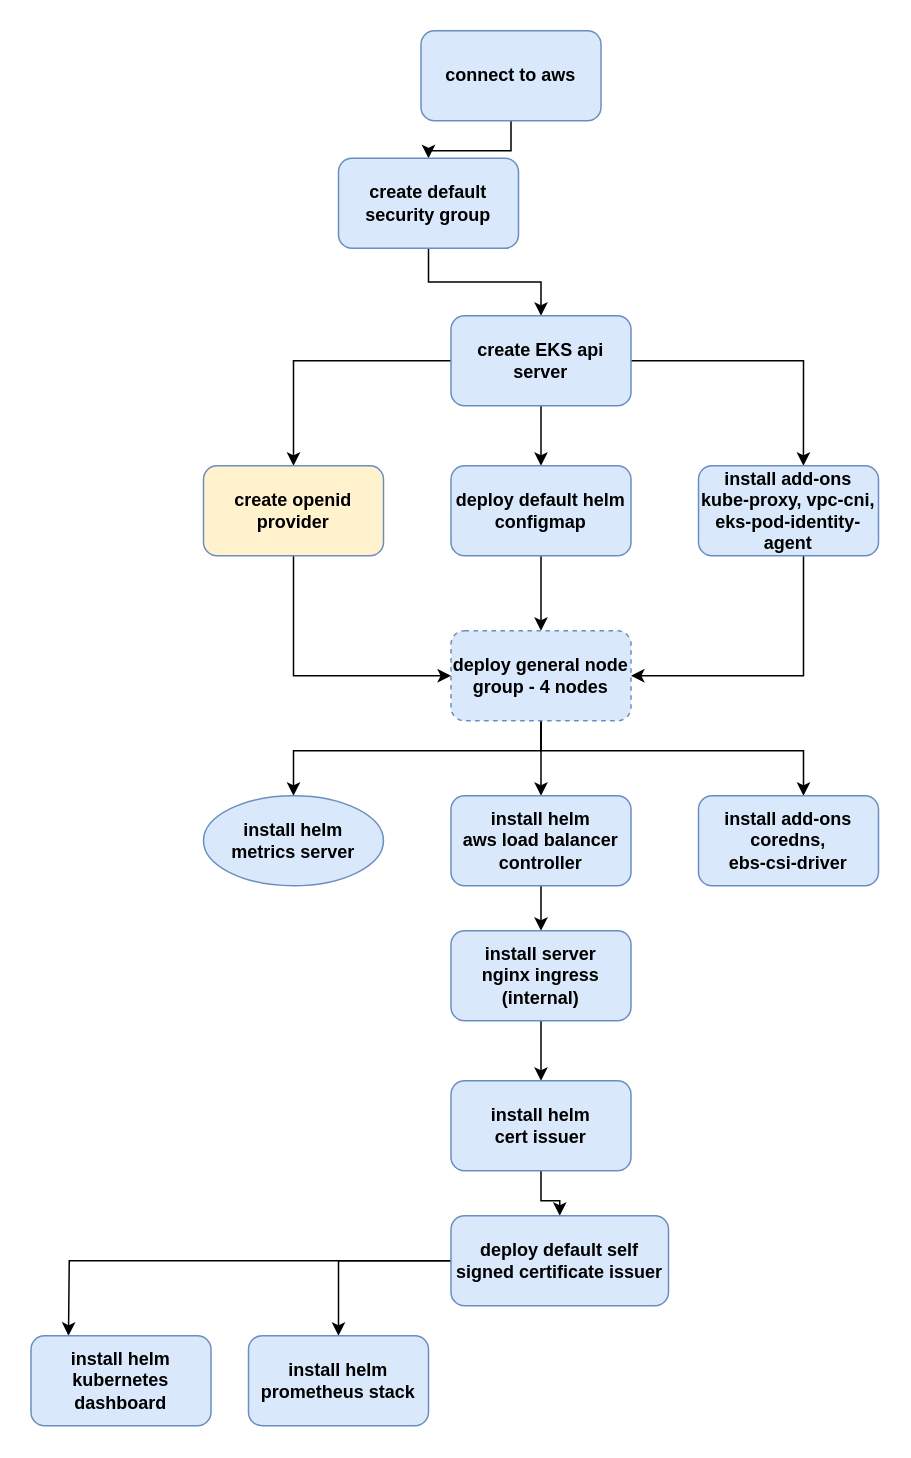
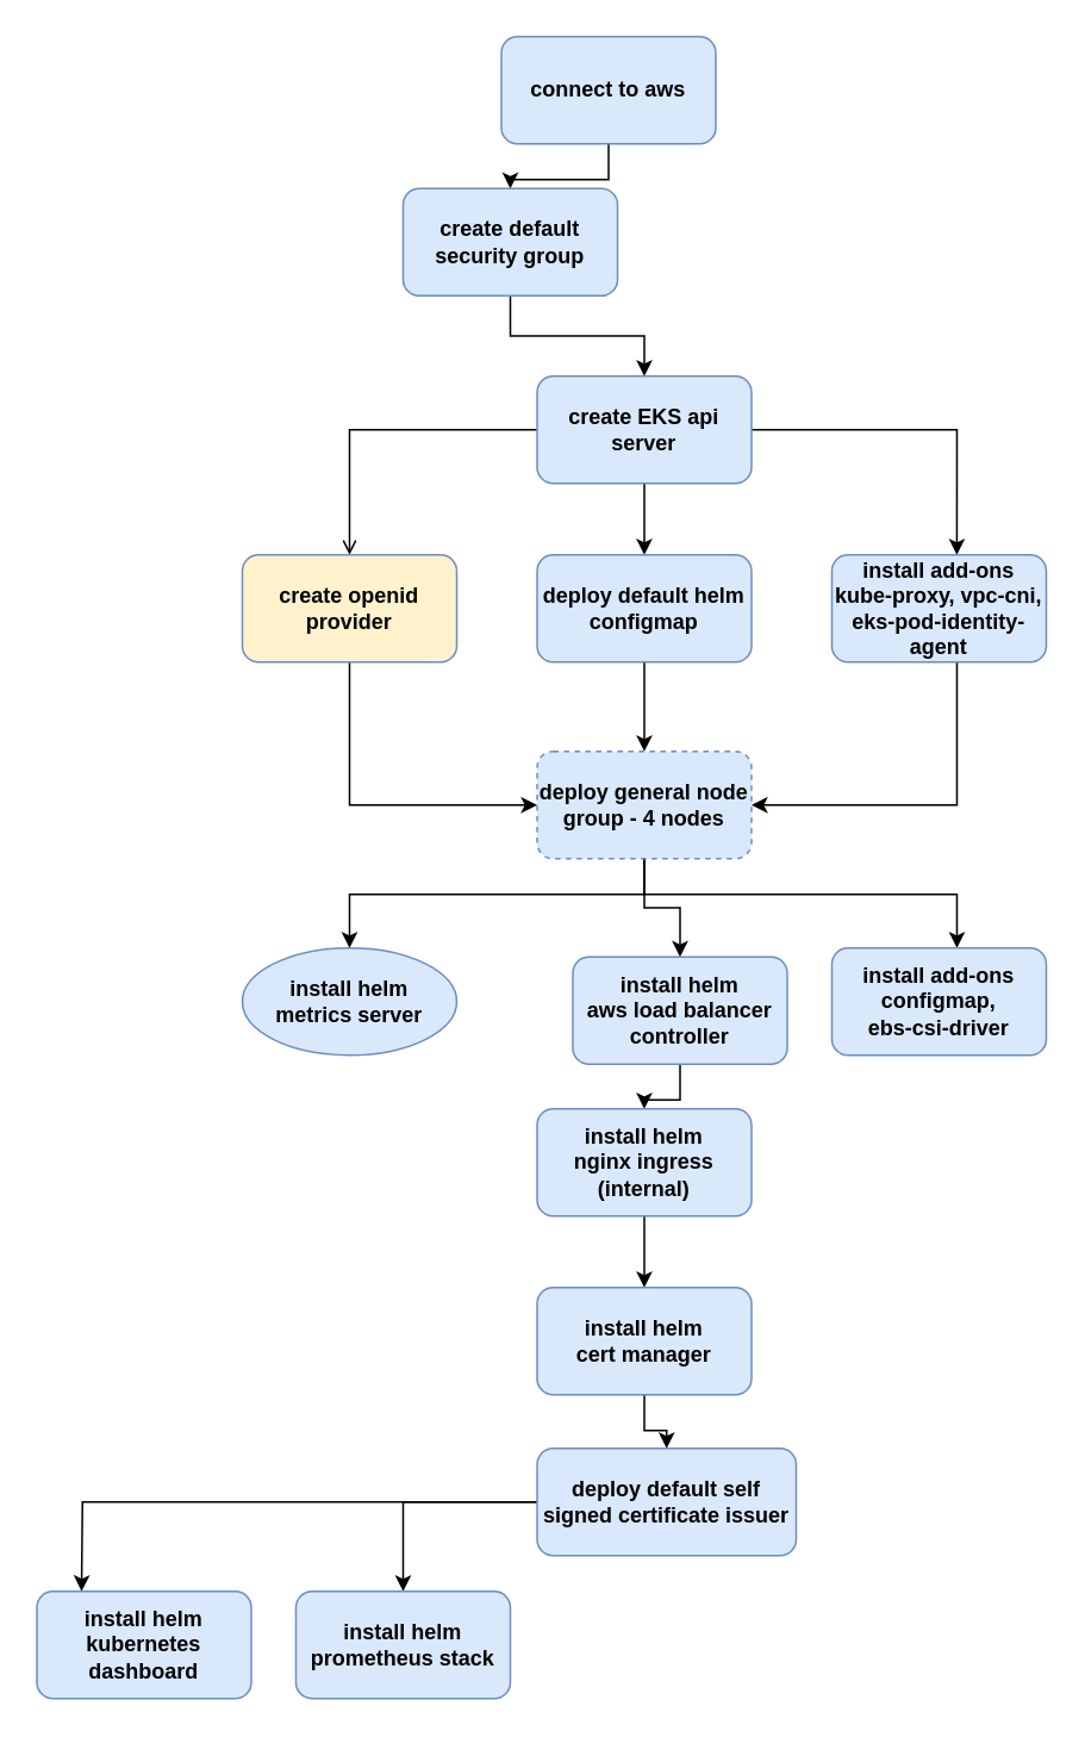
  <mxCell id="0" />
  <mxCell id="1" parent="0" />
  <mxCell id="2" style="edgeStyle=orthogonalEdgeStyle;rounded=0;orthogonalLoop=1;jettySize=auto;html=1;entryX=0.5;entryY=0;entryDx=0;entryDy=0;" edge="1" parent="1" source="3" target="5"><mxGeometry relative="1" as="geometry" /></mxCell>
  <mxCell id="3" value="&lt;b&gt;connect to aws&lt;/b&gt;" style="rounded=1;whiteSpace=wrap;html=1;fillColor=#dae8fc;strokeColor=#6c8ebf;" vertex="1" parent="1"><mxGeometry x="280" y="20" width="120" height="60" as="geometry" /></mxCell>
  <mxCell id="4" style="edgeStyle=orthogonalEdgeStyle;rounded=0;orthogonalLoop=1;jettySize=auto;html=1;" edge="1" parent="1" source="5" target="9"><mxGeometry relative="1" as="geometry" /></mxCell>
  <mxCell id="5" value="&lt;b&gt;create default security group&lt;br&gt;&lt;/b&gt;" style="rounded=1;whiteSpace=wrap;html=1;fillColor=#dae8fc;strokeColor=#6c8ebf;" vertex="1" parent="1"><mxGeometry x="225" y="105" width="120" height="60" as="geometry" /></mxCell>
- <mxCell id="6" style="edgeStyle=orthogonalEdgeStyle;rounded=0;orthogonalLoop=1;jettySize=auto;html=1;entryX=0.5;entryY=0;entryDx=0;entryDy=0;" edge="1" parent="1" source="9" target="11"><mxGeometry relative="1" as="geometry" /></mxCell>
+ <mxCell id="6" style="edgeStyle=orthogonalEdgeStyle;rounded=0;orthogonalLoop=1;jettySize=auto;html=1;entryX=0.5;entryY=0;entryDx=0;entryDy=0;endArrow=open;" edge="1" parent="1" source="9" target="11"><mxGeometry relative="1" as="geometry" /></mxCell>
  <mxCell id="7" style="edgeStyle=orthogonalEdgeStyle;rounded=0;orthogonalLoop=1;jettySize=auto;html=1;" edge="1" parent="1" source="9" target="13"><mxGeometry relative="1" as="geometry" /></mxCell>
  <mxCell id="8" style="edgeStyle=orthogonalEdgeStyle;rounded=0;orthogonalLoop=1;jettySize=auto;html=1;entryX=0.583;entryY=0;entryDx=0;entryDy=0;entryPerimeter=0;" edge="1" parent="1" source="9" target="15"><mxGeometry relative="1" as="geometry" /></mxCell>
  <mxCell id="9" value="&lt;b&gt;create EKS api server&lt;br&gt;&lt;/b&gt;" style="rounded=1;whiteSpace=wrap;html=1;fillColor=#dae8fc;strokeColor=#6c8ebf;" vertex="1" parent="1"><mxGeometry x="300" y="210" width="120" height="60" as="geometry" /></mxCell>
  <mxCell id="10" style="edgeStyle=orthogonalEdgeStyle;rounded=0;orthogonalLoop=1;jettySize=auto;html=1;entryX=0;entryY=0.5;entryDx=0;entryDy=0;" edge="1" parent="1" source="11" target="19"><mxGeometry relative="1" as="geometry"><Array as="points"><mxPoint x="195" y="450" /></Array></mxGeometry></mxCell>
  <mxCell id="11" value="&lt;b&gt;create openid provider&lt;br&gt;&lt;/b&gt;" style="rounded=1;whiteSpace=wrap;html=1;fillColor=#fff2cc;strokeColor=#6c8ebf;" vertex="1" parent="1"><mxGeometry x="135" y="310" width="120" height="60" as="geometry" /></mxCell>
  <mxCell id="12" style="edgeStyle=orthogonalEdgeStyle;rounded=0;orthogonalLoop=1;jettySize=auto;html=1;entryX=0.5;entryY=0;entryDx=0;entryDy=0;" edge="1" parent="1" source="13" target="19"><mxGeometry relative="1" as="geometry" /></mxCell>
  <mxCell id="13" value="&lt;b&gt;deploy default helm configmap&lt;br&gt;&lt;/b&gt;" style="rounded=1;whiteSpace=wrap;html=1;fillColor=#dae8fc;strokeColor=#6c8ebf;" vertex="1" parent="1"><mxGeometry x="300" y="310" width="120" height="60" as="geometry" /></mxCell>
  <mxCell id="14" style="edgeStyle=orthogonalEdgeStyle;rounded=0;orthogonalLoop=1;jettySize=auto;html=1;entryX=1;entryY=0.5;entryDx=0;entryDy=0;" edge="1" parent="1" source="15" target="19"><mxGeometry relative="1" as="geometry"><Array as="points"><mxPoint x="535" y="450" /></Array></mxGeometry></mxCell>
  <mxCell id="15" value="&lt;b&gt;install add-ons&lt;br&gt;kube-proxy, vpc-cni,&lt;br&gt;eks-pod-identity-agent&lt;br&gt;&lt;/b&gt;" style="rounded=1;whiteSpace=wrap;html=1;fillColor=#dae8fc;strokeColor=#6c8ebf;" vertex="1" parent="1"><mxGeometry x="465" y="310" width="120" height="60" as="geometry" /></mxCell>
  <mxCell id="16" style="edgeStyle=orthogonalEdgeStyle;rounded=0;orthogonalLoop=1;jettySize=auto;html=1;entryX=0.5;entryY=0;entryDx=0;entryDy=0;" edge="1" parent="1" source="19" target="21"><mxGeometry relative="1" as="geometry"><Array as="points"><mxPoint x="360" y="500" /><mxPoint x="195" y="500" /></Array></mxGeometry></mxCell>
  <mxCell id="17" style="edgeStyle=orthogonalEdgeStyle;rounded=0;orthogonalLoop=1;jettySize=auto;html=1;" edge="1" parent="1" source="19" target="20"><mxGeometry relative="1" as="geometry"><Array as="points"><mxPoint x="360" y="500" /><mxPoint x="535" y="500" /></Array></mxGeometry></mxCell>
  <mxCell id="18" style="edgeStyle=orthogonalEdgeStyle;rounded=0;orthogonalLoop=1;jettySize=auto;html=1;entryX=0.5;entryY=0;entryDx=0;entryDy=0;" edge="1" parent="1" source="19" target="23"><mxGeometry relative="1" as="geometry" /></mxCell>
  <mxCell id="19" value="&lt;b&gt;deploy general node group - 4 nodes&lt;br&gt;&lt;/b&gt;" style="rounded=1;whiteSpace=wrap;html=1;fillColor=#dae8fc;strokeColor=#6c8ebf;dashed=1;" vertex="1" parent="1"><mxGeometry x="300" y="420" width="120" height="60" as="geometry" /></mxCell>
- <mxCell id="20" value="&lt;b&gt;install add-ons&lt;br&gt;coredns,&lt;br&gt;ebs-csi-driver&lt;br&gt;&lt;/b&gt;" style="rounded=1;whiteSpace=wrap;html=1;fillColor=#dae8fc;strokeColor=#6c8ebf;" vertex="1" parent="1"><mxGeometry x="465" y="530" width="120" height="60" as="geometry" /></mxCell>
+ <mxCell id="20" value="&lt;b&gt;install add-ons&lt;br&gt;configmap,&lt;br&gt;ebs-csi-driver&lt;br&gt;&lt;/b&gt;" style="rounded=1;whiteSpace=wrap;html=1;fillColor=#dae8fc;strokeColor=#6c8ebf;" vertex="1" parent="1"><mxGeometry x="465" y="530" width="120" height="60" as="geometry" /></mxCell>
  <mxCell id="21" value="&lt;b&gt;install helm&lt;br&gt;metrics server&lt;br&gt;&lt;/b&gt;" style="ellipse;whiteSpace=wrap;html=1;fillColor=#dae8fc;strokeColor=#6c8ebf;" vertex="1" parent="1"><mxGeometry x="135" y="530" width="120" height="60" as="geometry" /></mxCell>
  <mxCell id="22" style="edgeStyle=orthogonalEdgeStyle;rounded=0;orthogonalLoop=1;jettySize=auto;html=1;" edge="1" parent="1" source="23" target="25"><mxGeometry relative="1" as="geometry" /></mxCell>
- <mxCell id="23" value="&lt;b&gt;install helm&lt;br&gt;aws load balancer controller&lt;br&gt;&lt;/b&gt;" style="rounded=1;whiteSpace=wrap;html=1;fillColor=#dae8fc;strokeColor=#6c8ebf;" vertex="1" parent="1"><mxGeometry x="300" y="530" width="120" height="60" as="geometry" /></mxCell>
+ <mxCell id="23" value="&lt;b&gt;install helm&lt;br&gt;aws load balancer controller&lt;br&gt;&lt;/b&gt;" style="rounded=1;whiteSpace=wrap;html=1;fillColor=#dae8fc;strokeColor=#6c8ebf;" vertex="1" parent="1"><mxGeometry x="320" y="535" width="120" height="60" as="geometry" /></mxCell>
  <mxCell id="24" style="edgeStyle=orthogonalEdgeStyle;rounded=0;orthogonalLoop=1;jettySize=auto;html=1;entryX=0.5;entryY=0;entryDx=0;entryDy=0;" edge="1" parent="1" source="25" target="27"><mxGeometry relative="1" as="geometry" /></mxCell>
- <mxCell id="25" value="&lt;b&gt;install server&lt;br&gt;nginx ingress&lt;br&gt;(internal)&lt;br&gt;&lt;/b&gt;" style="rounded=1;whiteSpace=wrap;html=1;fillColor=#dae8fc;strokeColor=#6c8ebf;" vertex="1" parent="1"><mxGeometry x="300" y="620" width="120" height="60" as="geometry" /></mxCell>
+ <mxCell id="25" value="&lt;b&gt;install helm&lt;br&gt;nginx ingress&lt;br&gt;(internal)&lt;br&gt;&lt;/b&gt;" style="rounded=1;whiteSpace=wrap;html=1;fillColor=#dae8fc;strokeColor=#6c8ebf;" vertex="1" parent="1"><mxGeometry x="300" y="620" width="120" height="60" as="geometry" /></mxCell>
  <mxCell id="26" style="edgeStyle=orthogonalEdgeStyle;rounded=0;orthogonalLoop=1;jettySize=auto;html=1;entryX=0.5;entryY=0;entryDx=0;entryDy=0;" edge="1" parent="1" source="27" target="30"><mxGeometry relative="1" as="geometry" /></mxCell>
- <mxCell id="27" value="&lt;b&gt;install helm&lt;br&gt;cert issuer&lt;br&gt;&lt;/b&gt;" style="rounded=1;whiteSpace=wrap;html=1;fillColor=#dae8fc;strokeColor=#6c8ebf;" vertex="1" parent="1"><mxGeometry x="300" y="720" width="120" height="60" as="geometry" /></mxCell>
+ <mxCell id="27" value="&lt;b&gt;install helm&lt;br&gt;cert manager&lt;br&gt;&lt;/b&gt;" style="rounded=1;whiteSpace=wrap;html=1;fillColor=#dae8fc;strokeColor=#6c8ebf;" vertex="1" parent="1"><mxGeometry x="300" y="720" width="120" height="60" as="geometry" /></mxCell>
  <mxCell id="28" style="edgeStyle=orthogonalEdgeStyle;rounded=0;orthogonalLoop=1;jettySize=auto;html=1;entryX=0.5;entryY=0;entryDx=0;entryDy=0;" edge="1" parent="1" source="30"><mxGeometry relative="1" as="geometry"><mxPoint x="45" y="890" as="targetPoint" /></mxGeometry></mxCell>
  <mxCell id="29" style="edgeStyle=orthogonalEdgeStyle;rounded=0;orthogonalLoop=1;jettySize=auto;html=1;entryX=0.5;entryY=0;entryDx=0;entryDy=0;" edge="1" parent="1" source="30" target="32"><mxGeometry relative="1" as="geometry" /></mxCell>
  <mxCell id="30" value="&lt;b&gt;deploy default self signed certificate issuer&lt;br&gt;&lt;/b&gt;" style="rounded=1;whiteSpace=wrap;html=1;fillColor=#dae8fc;strokeColor=#6c8ebf;" vertex="1" parent="1"><mxGeometry x="300" y="810" width="145" height="60" as="geometry" /></mxCell>
  <mxCell id="31" value="&lt;b&gt;install helm&lt;br&gt;kubernetes dashboard&lt;br&gt;&lt;/b&gt;" style="rounded=1;whiteSpace=wrap;html=1;fillColor=#dae8fc;strokeColor=#6c8ebf;" vertex="1" parent="1"><mxGeometry x="20" y="890" width="120" height="60" as="geometry" /></mxCell>
  <mxCell id="32" value="&lt;b&gt;install helm&lt;br&gt;prometheus stack&lt;br&gt;&lt;/b&gt;" style="rounded=1;whiteSpace=wrap;html=1;fillColor=#dae8fc;strokeColor=#6c8ebf;" vertex="1" parent="1"><mxGeometry x="165" y="890" width="120" height="60" as="geometry" /></mxCell>
